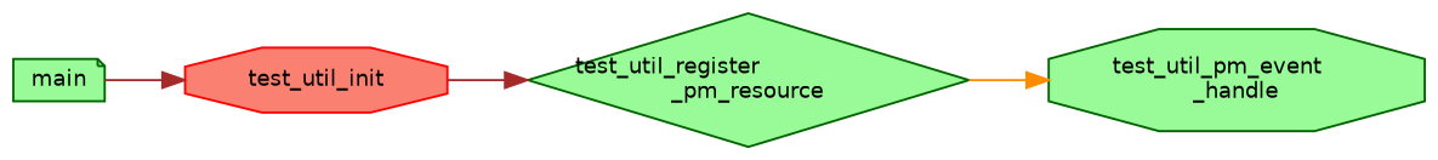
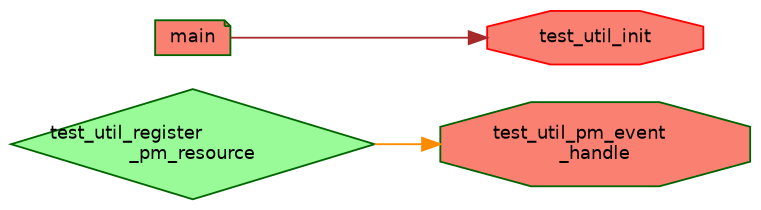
  digraph {
    rankdir=RL
    node [color=darkgreen fillcolor=palegreen fontname=Helvetica fontsize=10 shape=octagon style=filled]
    edge [color=brown dir=back fontname=Helvetica fontsize=10 labelfontname=Helvetica labelfontsize=10 style=solid]
-   n1 [fontcolor=black height=0.2 label="test_util_pm_event\l_handle" width=0.4]
+   n1 [fillcolor=salmon fontcolor=black height=0.2 label="test_util_pm_event\l_handle" width=0.4]
    n2 [height=0.2 label="test_util_register\l_pm_resource" shape=diamond width=0.4]
    n3 [color=red fillcolor=salmon height=0.2 label=test_util_init width=0.4]
-   n4 [height=0.2 label=main shape=note width=0.4]
+   n4 [fillcolor=salmon height=0.2 label=main shape=note width=0.4]
    n1 -> n2 [color=darkorange]
-   n2 -> n3
    n3 -> n4
  }
